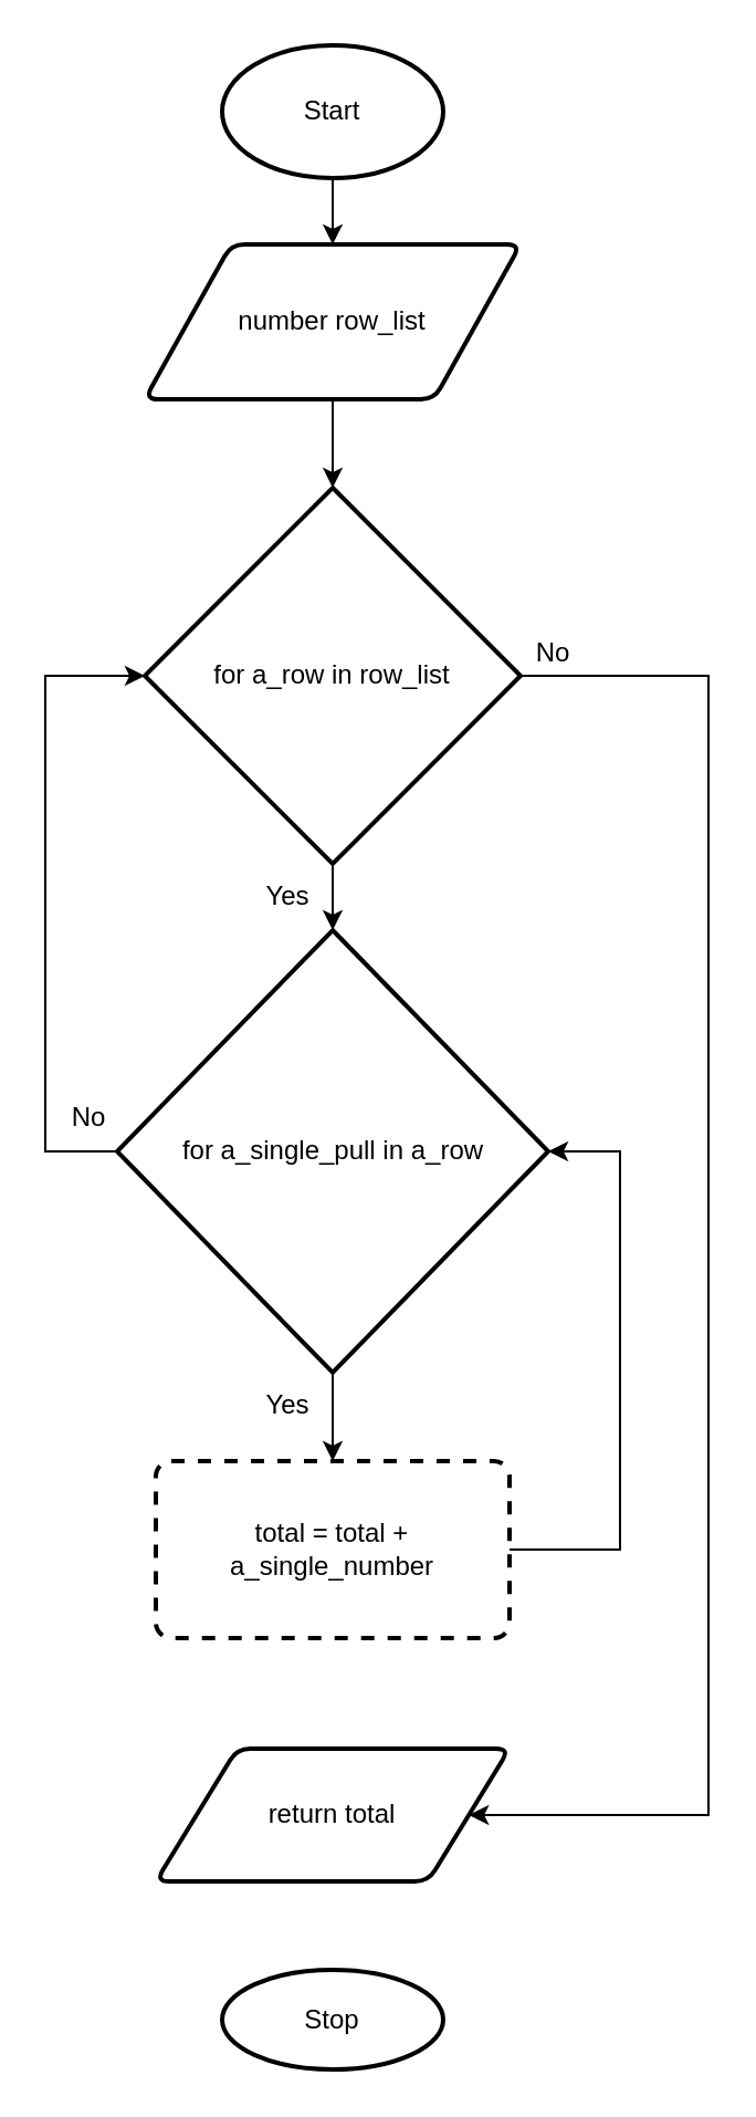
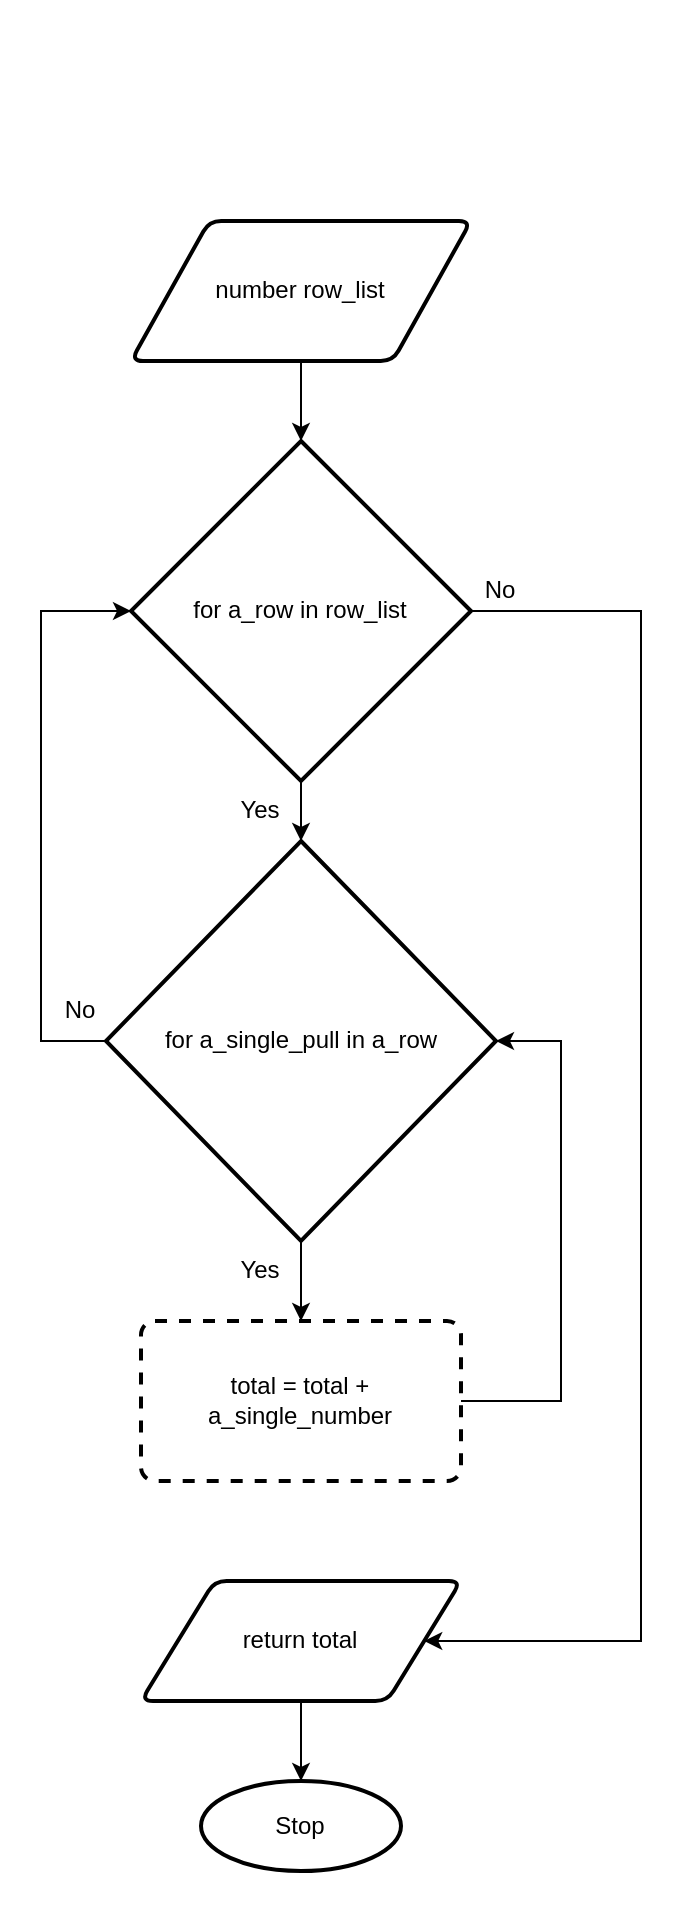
  <mxCell id="0" />
  <mxCell id="1" parent="0" />
- <mxCell id="2" style="edgeStyle=none;html=1;exitX=0.5;exitY=1;exitDx=0;exitDy=0;exitPerimeter=0;entryX=0.5;entryY=0;entryDx=0;entryDy=0;" edge="1" parent="1" source="3" target="6"><mxGeometry relative="1" as="geometry" /></mxCell>
- <mxCell id="3" value="Start" style="strokeWidth=2;html=1;shape=mxgraph.flowchart.start_1;whiteSpace=wrap;" parent="1" vertex="1"><mxGeometry x="100" width="100" height="60" as="geometry" y="20" /></mxCell>
  <mxCell id="4" value="Stop" style="strokeWidth=2;html=1;shape=mxgraph.flowchart.start_1;whiteSpace=wrap;" parent="1" vertex="1"><mxGeometry x="100" y="890" width="100" height="45" as="geometry" /></mxCell>
  <mxCell id="5" style="edgeStyle=none;html=1;exitX=0.5;exitY=1;exitDx=0;exitDy=0;entryX=0.5;entryY=0;entryDx=0;entryDy=0;entryPerimeter=0;" edge="1" parent="1" source="6" target="9"><mxGeometry relative="1" as="geometry" /></mxCell>
  <mxCell id="6" value="number row_list" style="shape=parallelogram;html=1;strokeWidth=2;perimeter=parallelogramPerimeter;whiteSpace=wrap;rounded=1;arcSize=12;size=0.23;" vertex="1" parent="1"><mxGeometry x="65" y="110" width="170" height="70" as="geometry" /></mxCell>
  <mxCell id="7" style="edgeStyle=none;html=1;exitX=0.5;exitY=1;exitDx=0;exitDy=0;exitPerimeter=0;entryX=0.5;entryY=0;entryDx=0;entryDy=0;entryPerimeter=0;" edge="1" parent="1" source="9" target="12"><mxGeometry relative="1" as="geometry" /></mxCell>
  <mxCell id="8" style="edgeStyle=orthogonalEdgeStyle;rounded=0;html=1;exitX=1;exitY=0.5;exitDx=0;exitDy=0;exitPerimeter=0;entryX=1;entryY=0.5;entryDx=0;entryDy=0;" edge="1" parent="1" source="9" target="16"><mxGeometry relative="1" as="geometry"><Array as="points"><mxPoint x="320" y="305" /><mxPoint x="320" y="820" /></Array></mxGeometry></mxCell>
  <mxCell id="9" value="for a_row in row_list" style="strokeWidth=2;html=1;shape=mxgraph.flowchart.decision;whiteSpace=wrap;" vertex="1" parent="1"><mxGeometry x="65" y="220" width="170" height="170" as="geometry" /></mxCell>
  <mxCell id="10" style="edgeStyle=none;html=1;exitX=0.5;exitY=1;exitDx=0;exitDy=0;exitPerimeter=0;entryX=0.5;entryY=0;entryDx=0;entryDy=0;" edge="1" parent="1" source="12" target="14"><mxGeometry relative="1" as="geometry" /></mxCell>
  <mxCell id="11" style="edgeStyle=orthogonalEdgeStyle;html=1;exitX=0;exitY=0.5;exitDx=0;exitDy=0;exitPerimeter=0;entryX=0;entryY=0.5;entryDx=0;entryDy=0;entryPerimeter=0;rounded=0;" edge="1" parent="1" source="12" target="9"><mxGeometry relative="1" as="geometry"><Array as="points"><mxPoint x="20" y="520" /><mxPoint x="20" y="305" /></Array></mxGeometry></mxCell>
  <mxCell id="12" value="for a_single_pull in a_row" style="strokeWidth=2;html=1;shape=mxgraph.flowchart.decision;whiteSpace=wrap;" vertex="1" parent="1"><mxGeometry x="52.5" y="420" width="195" height="200" as="geometry" /></mxCell>
  <mxCell id="13" style="edgeStyle=orthogonalEdgeStyle;rounded=0;html=1;exitX=1;exitY=0.5;exitDx=0;exitDy=0;entryX=1;entryY=0.5;entryDx=0;entryDy=0;entryPerimeter=0;" edge="1" parent="1" source="14" target="12"><mxGeometry relative="1" as="geometry"><Array as="points"><mxPoint x="280" y="700" /><mxPoint x="280" y="520" /></Array></mxGeometry></mxCell>
  <mxCell id="14" value="total = total + a_single_number" style="rounded=1;whiteSpace=wrap;html=1;absoluteArcSize=1;arcSize=14;strokeWidth=2;dashed=1;" vertex="1" parent="1"><mxGeometry x="70" y="660" width="160" height="80" as="geometry" /></mxCell>
+ <mxCell id="15" style="edgeStyle=orthogonalEdgeStyle;rounded=0;html=1;exitX=0.5;exitY=1;exitDx=0;exitDy=0;entryX=0.5;entryY=0;entryDx=0;entryDy=0;entryPerimeter=0;" edge="1" parent="1" source="16" target="4"><mxGeometry relative="1" as="geometry" /></mxCell>
  <mxCell id="16" value="return total" style="shape=parallelogram;html=1;strokeWidth=2;perimeter=parallelogramPerimeter;whiteSpace=wrap;rounded=1;arcSize=12;size=0.23;" vertex="1" parent="1"><mxGeometry x="70" y="790" width="160" height="60" as="geometry" /></mxCell>
  <mxCell id="17" value="Yes" style="text;html=1;strokeColor=none;fillColor=none;align=center;verticalAlign=middle;whiteSpace=wrap;rounded=0;" vertex="1" parent="1"><mxGeometry x="110" y="620" width="40" height="30" as="geometry" /></mxCell>
  <mxCell id="18" value="Yes" style="text;html=1;strokeColor=none;fillColor=none;align=center;verticalAlign=middle;whiteSpace=wrap;rounded=0;" vertex="1" parent="1"><mxGeometry x="110" y="390" width="40" height="30" as="geometry" /></mxCell>
  <mxCell id="19" value="No" style="text;html=1;strokeColor=none;fillColor=none;align=center;verticalAlign=middle;whiteSpace=wrap;rounded=0;" vertex="1" parent="1"><mxGeometry x="20" y="490" width="40" height="30" as="geometry" /></mxCell>
  <mxCell id="20" value="No" style="text;html=1;strokeColor=none;fillColor=none;align=center;verticalAlign=middle;whiteSpace=wrap;rounded=0;" vertex="1" parent="1"><mxGeometry x="230" y="280" width="40" height="30" as="geometry" /></mxCell>
